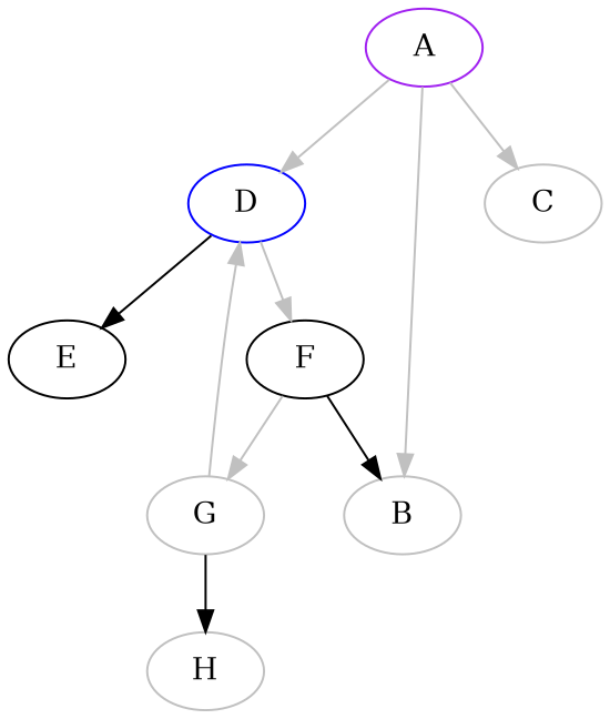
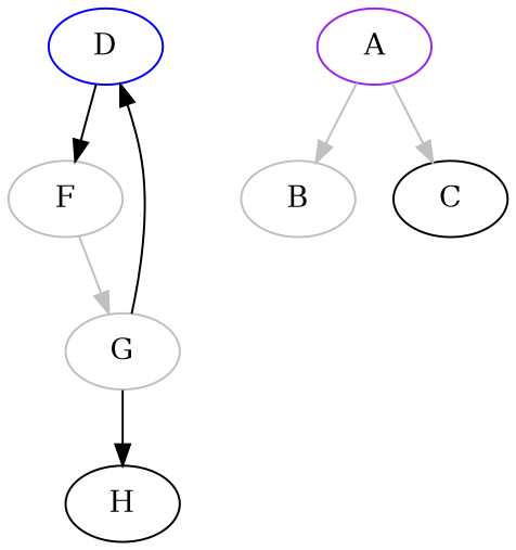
  digraph {
    n1 [color=blue label=D]
-   n2 [label=F]
-   n3 [label=E]
+   n2 [label=F color=gray]
    n4 [color=gray label=G]
    n5 [color=gray label=B]
    n6 [color=purple label=A]
-   n7 [color=gray label=C]
-   n8 [label=H color=gray]
-   n1 -> n2 [color=gray]
-   n1 -> n3
+   n7 [color=black label=C]
+   n8 [label=H]
+   n1 -> n2
    n2 -> n4 [color=gray]
-   n2 -> n5
-   n4 -> n1 [color=gray]
+   n4 -> n1
    n4 -> n8
-   n6 -> n1 [color=gray]
    n6 -> n5 [color=gray]
    n6 -> n7 [color=gray]
  }
